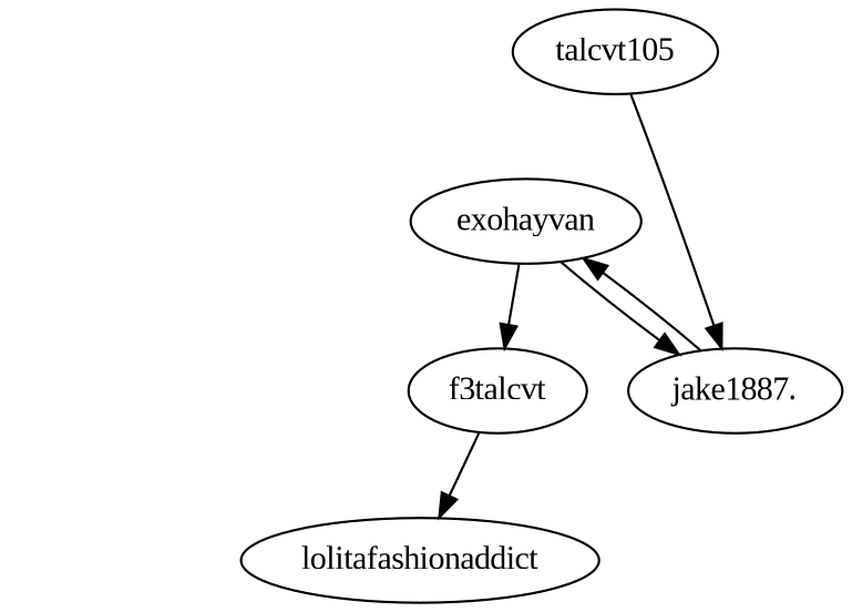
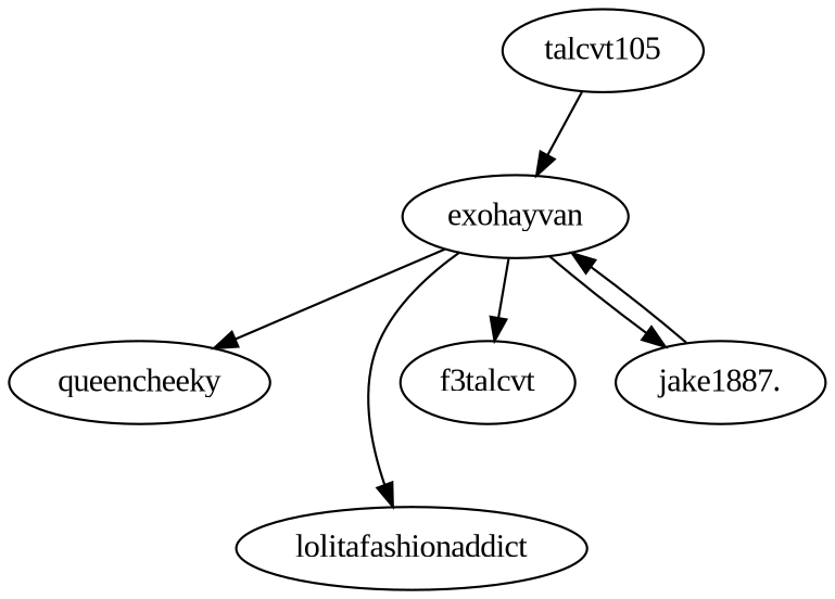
  digraph {
    fontname="Liberation Serif"
    node [fontname="Liberation Serif"]
    edge [fontname="Liberation Serif"]
    exohayvan
+   queencheeky
    lolitafashionaddict
    "jake1887."
    n5 [label=f3talcvt]
    n6 [label=talcvt105]
-   n5 -> lolitafashionaddict
+   exohayvan -> queencheeky
+   exohayvan -> lolitafashionaddict
    exohayvan -> "jake1887."
    exohayvan -> n5
    "jake1887." -> exohayvan
-   n6 -> "jake1887."
+   n6 -> exohayvan
  }
